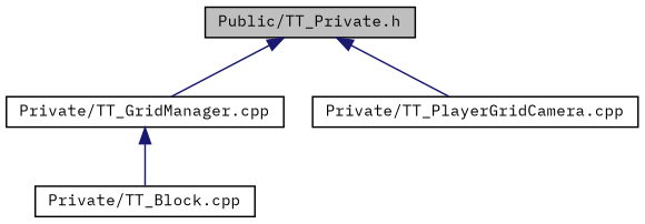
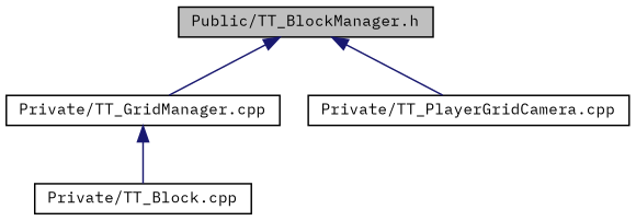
  digraph {
    fontname="IBM Plex Mono"
    node [color=black fillcolor=white fontname="IBM Plex Mono" fontsize=10 shape=record style=filled]
    edge [color=midnightblue dir=back fontname="IBM Plex Mono" fontsize=10 labelfontname=Helvetica labelfontsize=10 style=solid]
-   n1 [fillcolor=grey75 fontcolor=black height=0.2 label="Public/TT_Private.h" width=0.4]
+   n1 [fillcolor=grey75 fontcolor=black height=0.2 label="Public/TT_BlockManager.h" width=0.4]
    n2 [height=0.2 label="Private/TT_GridManager.cpp" width=0.4]
    n3 [height=0.2 label="Private/TT_PlayerGridCamera.cpp" width=0.4]
    n4 [height=0.2 label="Private/TT_Block.cpp" width=0.4]
    n1 -> n2
    n1 -> n3
    n2 -> n4
  }
